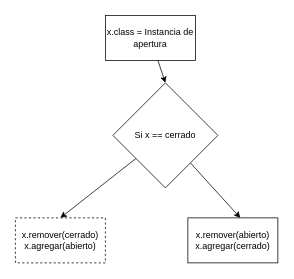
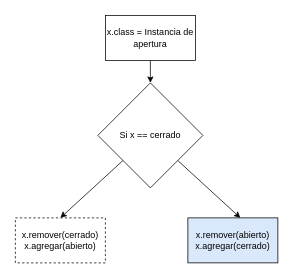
  <mxCell id="0" />
  <mxCell id="1" parent="0" />
  <mxCell id="2" style="edgeStyle=none;html=1;entryX=0.5;entryY=0;entryDx=0;entryDy=0;" parent="1" source="3" target="6" edge="1"><mxGeometry relative="1" as="geometry" /></mxCell>
  <mxCell id="3" value="x.class = Instancia de apertura" style="rounded=0;whiteSpace=wrap;html=1;" parent="1" vertex="1"><mxGeometry x="140" y="20" width="120" height="60" as="geometry" /></mxCell>
  <mxCell id="4" style="edgeStyle=none;html=1;entryX=0.5;entryY=0;entryDx=0;entryDy=0;" parent="1" source="6" target="7" edge="1"><mxGeometry relative="1" as="geometry" /></mxCell>
  <mxCell id="5" style="edgeStyle=none;html=1;entryX=0.583;entryY=0;entryDx=0;entryDy=0;entryPerimeter=0;" parent="1" source="6" target="8" edge="1"><mxGeometry relative="1" as="geometry" /></mxCell>
- <mxCell id="6" value="Si x == cerrado" style="rhombus;whiteSpace=wrap;html=1;" parent="1" vertex="1"><mxGeometry x="150" y="110" width="140" height="140" as="geometry" /></mxCell>
+ <mxCell id="6" value="Si x == cerrado" style="rhombus;whiteSpace=wrap;html=1;" parent="1" vertex="1"><mxGeometry x="130" y="110" width="140" height="140" as="geometry" /></mxCell>
  <mxCell id="7" value="x.remover(cerrado)&lt;br&gt;x.agregar(abierto)" style="rounded=0;whiteSpace=wrap;html=1;dashed=1;" parent="1" vertex="1"><mxGeometry x="20" y="290" width="120" height="60" as="geometry" /></mxCell>
- <mxCell id="8" value="x.remover(abierto)&lt;br&gt;x.agregar(cerrado)" style="rounded=0;whiteSpace=wrap;html=1;" parent="1" vertex="1"><mxGeometry x="250" y="290" width="120" height="60" as="geometry" /></mxCell>
+ <mxCell id="8" value="x.remover(abierto)&lt;br&gt;x.agregar(cerrado)" style="rounded=0;whiteSpace=wrap;html=1;fillColor=#dae8fc;" parent="1" vertex="1"><mxGeometry x="250" y="290" width="120" height="60" as="geometry" /></mxCell>
